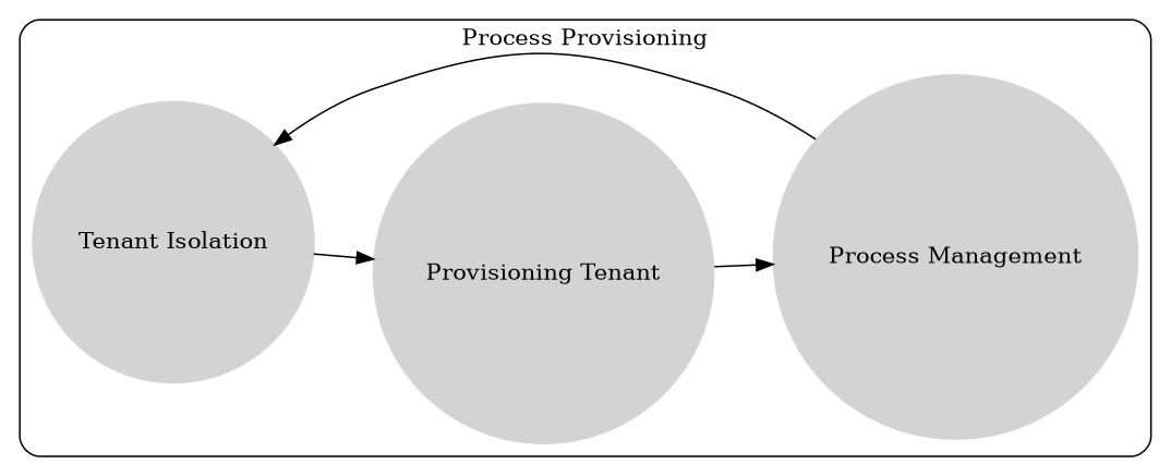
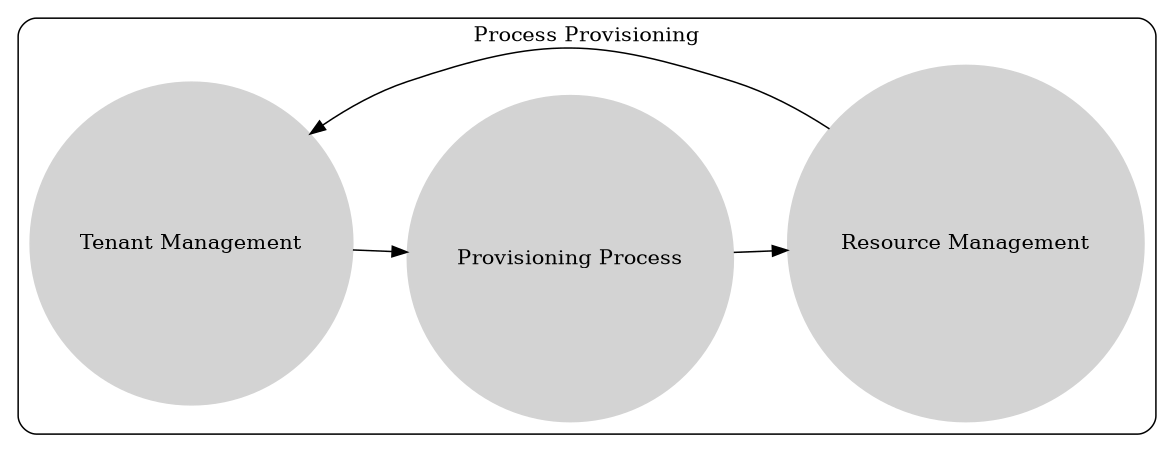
  digraph {
    rankdir=LR
    node [color=lightgrey shape=circle style=filled]
-   n1 [label="Tenant Isolation"]
-   n2 [label="Provisioning Tenant"]
-   n3 [label="Process Management"]
+   n1 [label="Tenant Management"]
+   n2 [label="Provisioning Process"]
+   n3 [label="Resource Management"]
    subgraph cluster_1 {
      label="Process Provisioning"
      style=rounded
      n1
      n2
      n3
    }
    n1 -> n2
    n2 -> n3
    n3 -> n1
  }
